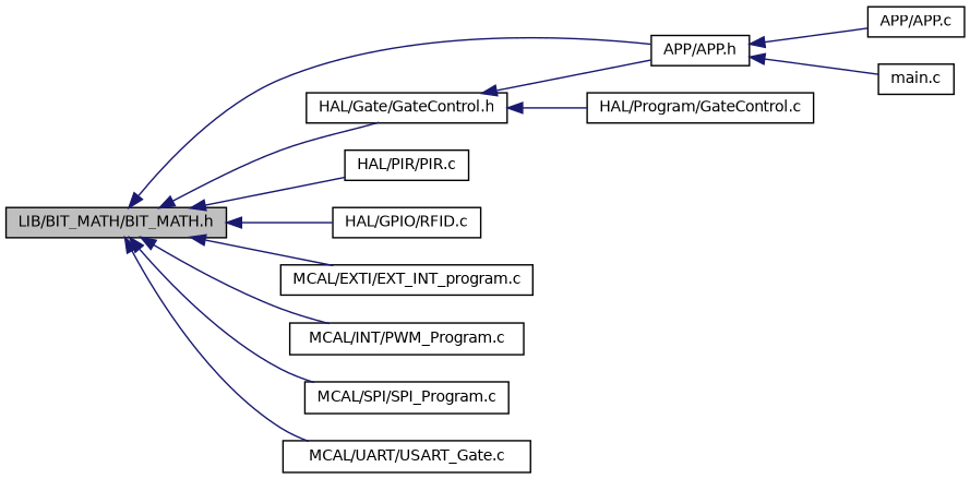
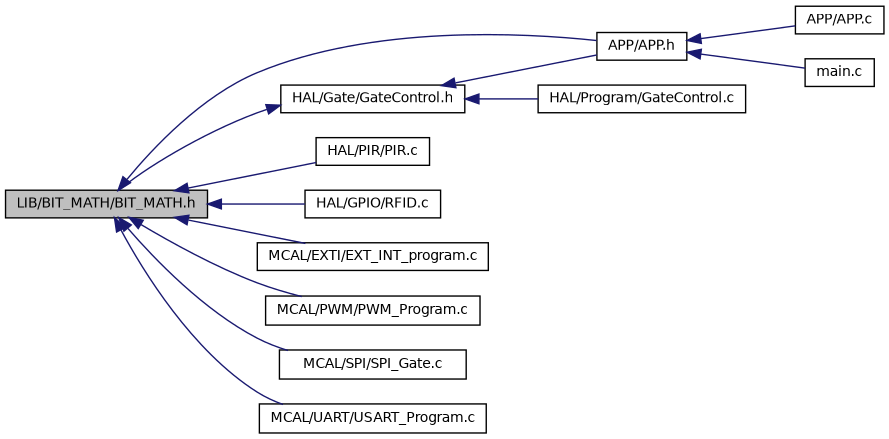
  digraph {
    rankdir=LR
    node [color=black fillcolor=white fontname=Helvetica fontsize=10 shape=record style=filled]
    edge [color=midnightblue dir=back fontname=Helvetica fontsize=10 labelfontname=Helvetica labelfontsize=10 style=solid]
    n1 [fillcolor=grey75 fontcolor=black height=0.2 label="LIB/BIT_MATH/BIT_MATH.h" width=0.4]
    n2 [height=0.2 label="APP/APP.h" width=0.4]
    n3 [height=0.2 label="HAL/Gate/GateControl.h" width=0.4]
    n4 [height=0.2 label="HAL/PIR/PIR.c" width=0.4]
    n5 [height=0.2 label="HAL/GPIO/RFID.c" width=0.4]
    n6 [height=0.2 label="MCAL/EXTI/EXT_INT_program.c" width=0.4]
-   n7 [height=0.2 label="MCAL/INT/PWM_Program.c" width=0.4]
-   n8 [height=0.2 label="MCAL/SPI/SPI_Program.c" width=0.4]
-   n9 [height=0.2 label="MCAL/UART/USART_Gate.c" width=0.4]
+   n7 [height=0.2 label="MCAL/PWM/PWM_Program.c" width=0.4]
+   n8 [height=0.2 label="MCAL/SPI/SPI_Gate.c" width=0.4]
+   n9 [height=0.2 label="MCAL/UART/USART_Program.c" width=0.4]
    n10 [height=0.2 label="APP/APP.c" width=0.4]
    n11 [height=0.2 label="main.c" width=0.4]
    n12 [height=0.2 label="HAL/Program/GateControl.c" width=0.4]
    n1 -> n2
-   n1 -> n3
+   n3 -> n1
    n1 -> n4
    n1 -> n5
    n1 -> n6
    n1 -> n7
    n1 -> n8
    n1 -> n9
    n2 -> n10
    n2 -> n11
    n3 -> n2
    n3 -> n12
  }
